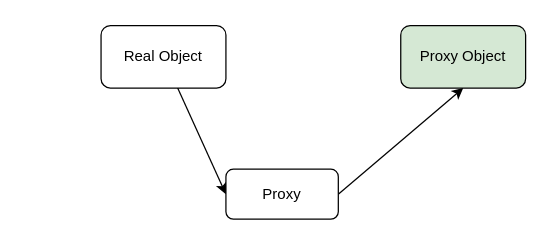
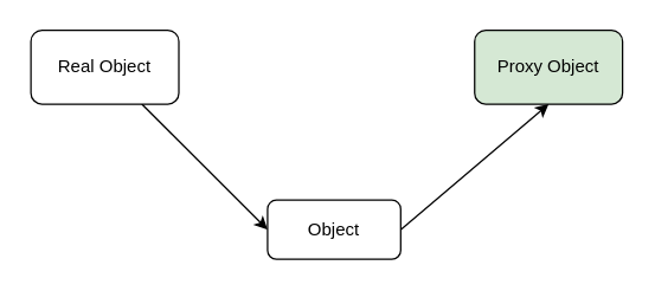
  <mxCell id="0" />
  <mxCell id="1" parent="0" />
  <mxCell id="2" style="edgeStyle=none;html=1;entryX=0;entryY=0.5;entryDx=0;entryDy=0;" edge="1" parent="1" source="3" target="5"><mxGeometry relative="1" as="geometry" /></mxCell>
- <mxCell id="3" value="Real Object" style="rounded=1;whiteSpace=wrap;html=1;" vertex="1" parent="1"><mxGeometry x="80" y="20" width="100" height="50" as="geometry" /></mxCell>
+ <mxCell id="3" value="Real Object" style="rounded=1;whiteSpace=wrap;html=1;" vertex="1" parent="1"><mxGeometry x="20" y="20" width="100" height="50" as="geometry" /></mxCell>
  <mxCell id="4" style="edgeStyle=none;html=1;entryX=0.5;entryY=1;entryDx=0;entryDy=0;exitX=1;exitY=0.5;exitDx=0;exitDy=0;" edge="1" parent="1" source="5" target="6"><mxGeometry relative="1" as="geometry" /></mxCell>
- <mxCell id="5" value="Proxy" style="rounded=1;whiteSpace=wrap;html=1;" vertex="1" parent="1"><mxGeometry x="180" y="135" width="90" height="40" as="geometry" /></mxCell>
+ <mxCell id="5" value="Object" style="rounded=1;whiteSpace=wrap;html=1;" vertex="1" parent="1"><mxGeometry x="180" y="135" width="90" height="40" as="geometry" /></mxCell>
  <mxCell id="6" value="Proxy Object" style="rounded=1;whiteSpace=wrap;html=1;fillColor=#d5e8d4;" vertex="1" parent="1"><mxGeometry x="320" y="20" width="100" height="50" as="geometry" /></mxCell>
